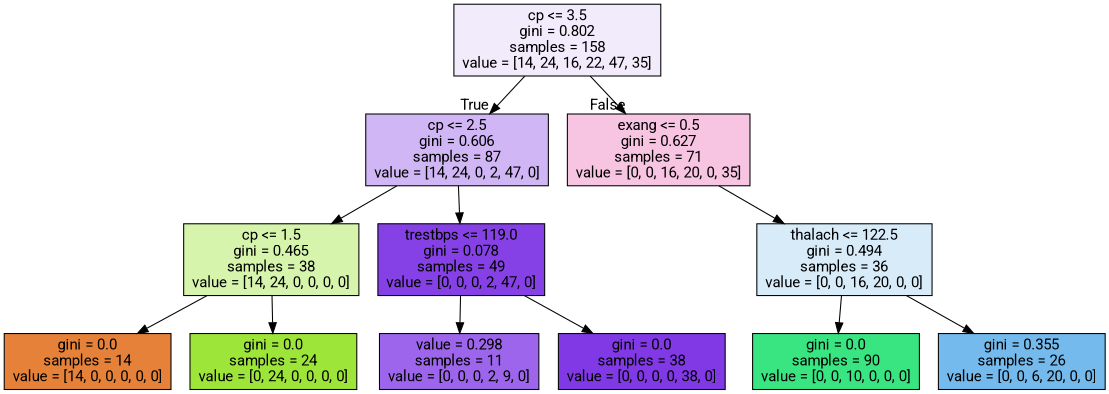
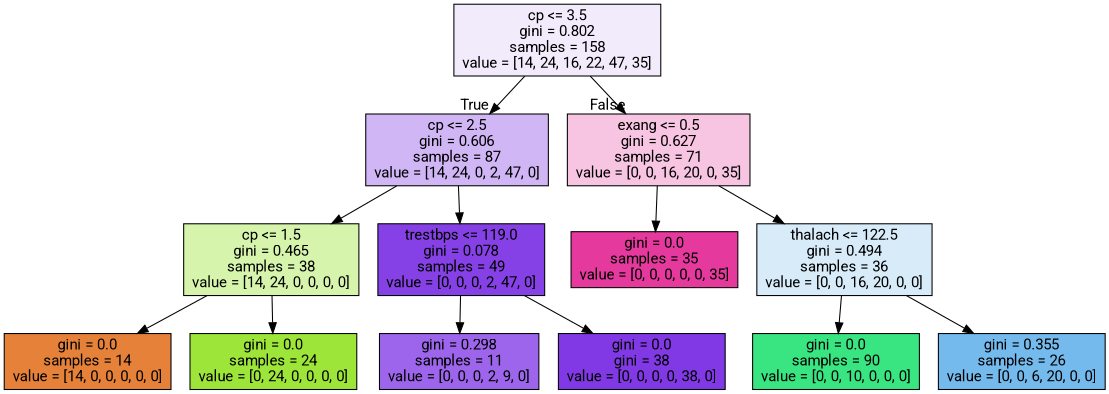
  digraph {
    fontname=Roboto
    node [color=black fontname=Roboto shape=box style=filled]
    edge [fontname=Roboto]
    n1 [fillcolor="#8139e519" label="cp <= 3.5\ngini = 0.802\nsamples = 158\nvalue = [14, 24, 16, 22, 47, 35]"]
    n2 [fillcolor="#8139e55d" label="cp <= 2.5\ngini = 0.606\nsamples = 87\nvalue = [14, 24, 0, 2, 47, 0]"]
    n3 [fillcolor="#e5399d4b" label="exang <= 0.5\ngini = 0.627\nsamples = 71\nvalue = [0, 0, 16, 20, 0, 35]"]
    n4 [fillcolor="#9de5396a" label="cp <= 1.5\ngini = 0.465\nsamples = 38\nvalue = [14, 24, 0, 0, 0, 0]"]
    n5 [fillcolor="#8139e5f4" label="trestbps <= 119.0\ngini = 0.078\nsamples = 49\nvalue = [0, 0, 0, 2, 47, 0]"]
+   n6 [fillcolor="#e5399dff" label="gini = 0.0\nsamples = 35\nvalue = [0, 0, 0, 0, 0, 35]"]
    n7 [fillcolor="#399de533" label="thalach <= 122.5\ngini = 0.494\nsamples = 36\nvalue = [0, 0, 16, 20, 0, 0]"]
    n8 [fillcolor="#e58139ff" label="gini = 0.0\nsamples = 14\nvalue = [14, 0, 0, 0, 0, 0]"]
    n9 [fillcolor="#9de539ff" label="gini = 0.0\nsamples = 24\nvalue = [0, 24, 0, 0, 0, 0]"]
-   n10 [fillcolor="#8139e5c6" label="value = 0.298\nsamples = 11\nvalue = [0, 0, 0, 2, 9, 0]"]
-   n11 [fillcolor="#8139e5ff" label="gini = 0.0\nsamples = 38\nvalue = [0, 0, 0, 0, 38, 0]"]
+   n10 [fillcolor="#8139e5c6" label="gini = 0.298\nsamples = 11\nvalue = [0, 0, 0, 2, 9, 0]"]
+   n11 [fillcolor="#8139e5ff" label="gini = 0.0\ngini = 38\nvalue = [0, 0, 0, 0, 38, 0]"]
    n12 [fillcolor="#39e581ff" label="gini = 0.0\nsamples = 90\nvalue = [0, 0, 10, 0, 0, 0]"]
    n13 [fillcolor="#399de5b3" label="gini = 0.355\nsamples = 26\nvalue = [0, 0, 6, 20, 0, 0]"]
    n1 -> n2 [headlabel=True labelangle=45 labeldistance=2.5]
    n1 -> n3 [headlabel=False labelangle=-45 labeldistance=2.5]
    n2 -> n4
    n2 -> n5
+   n3 -> n6
    n3 -> n7
    n4 -> n8
    n4 -> n9
    n5 -> n10
    n5 -> n11
    n7 -> n12
    n7 -> n13
  }
